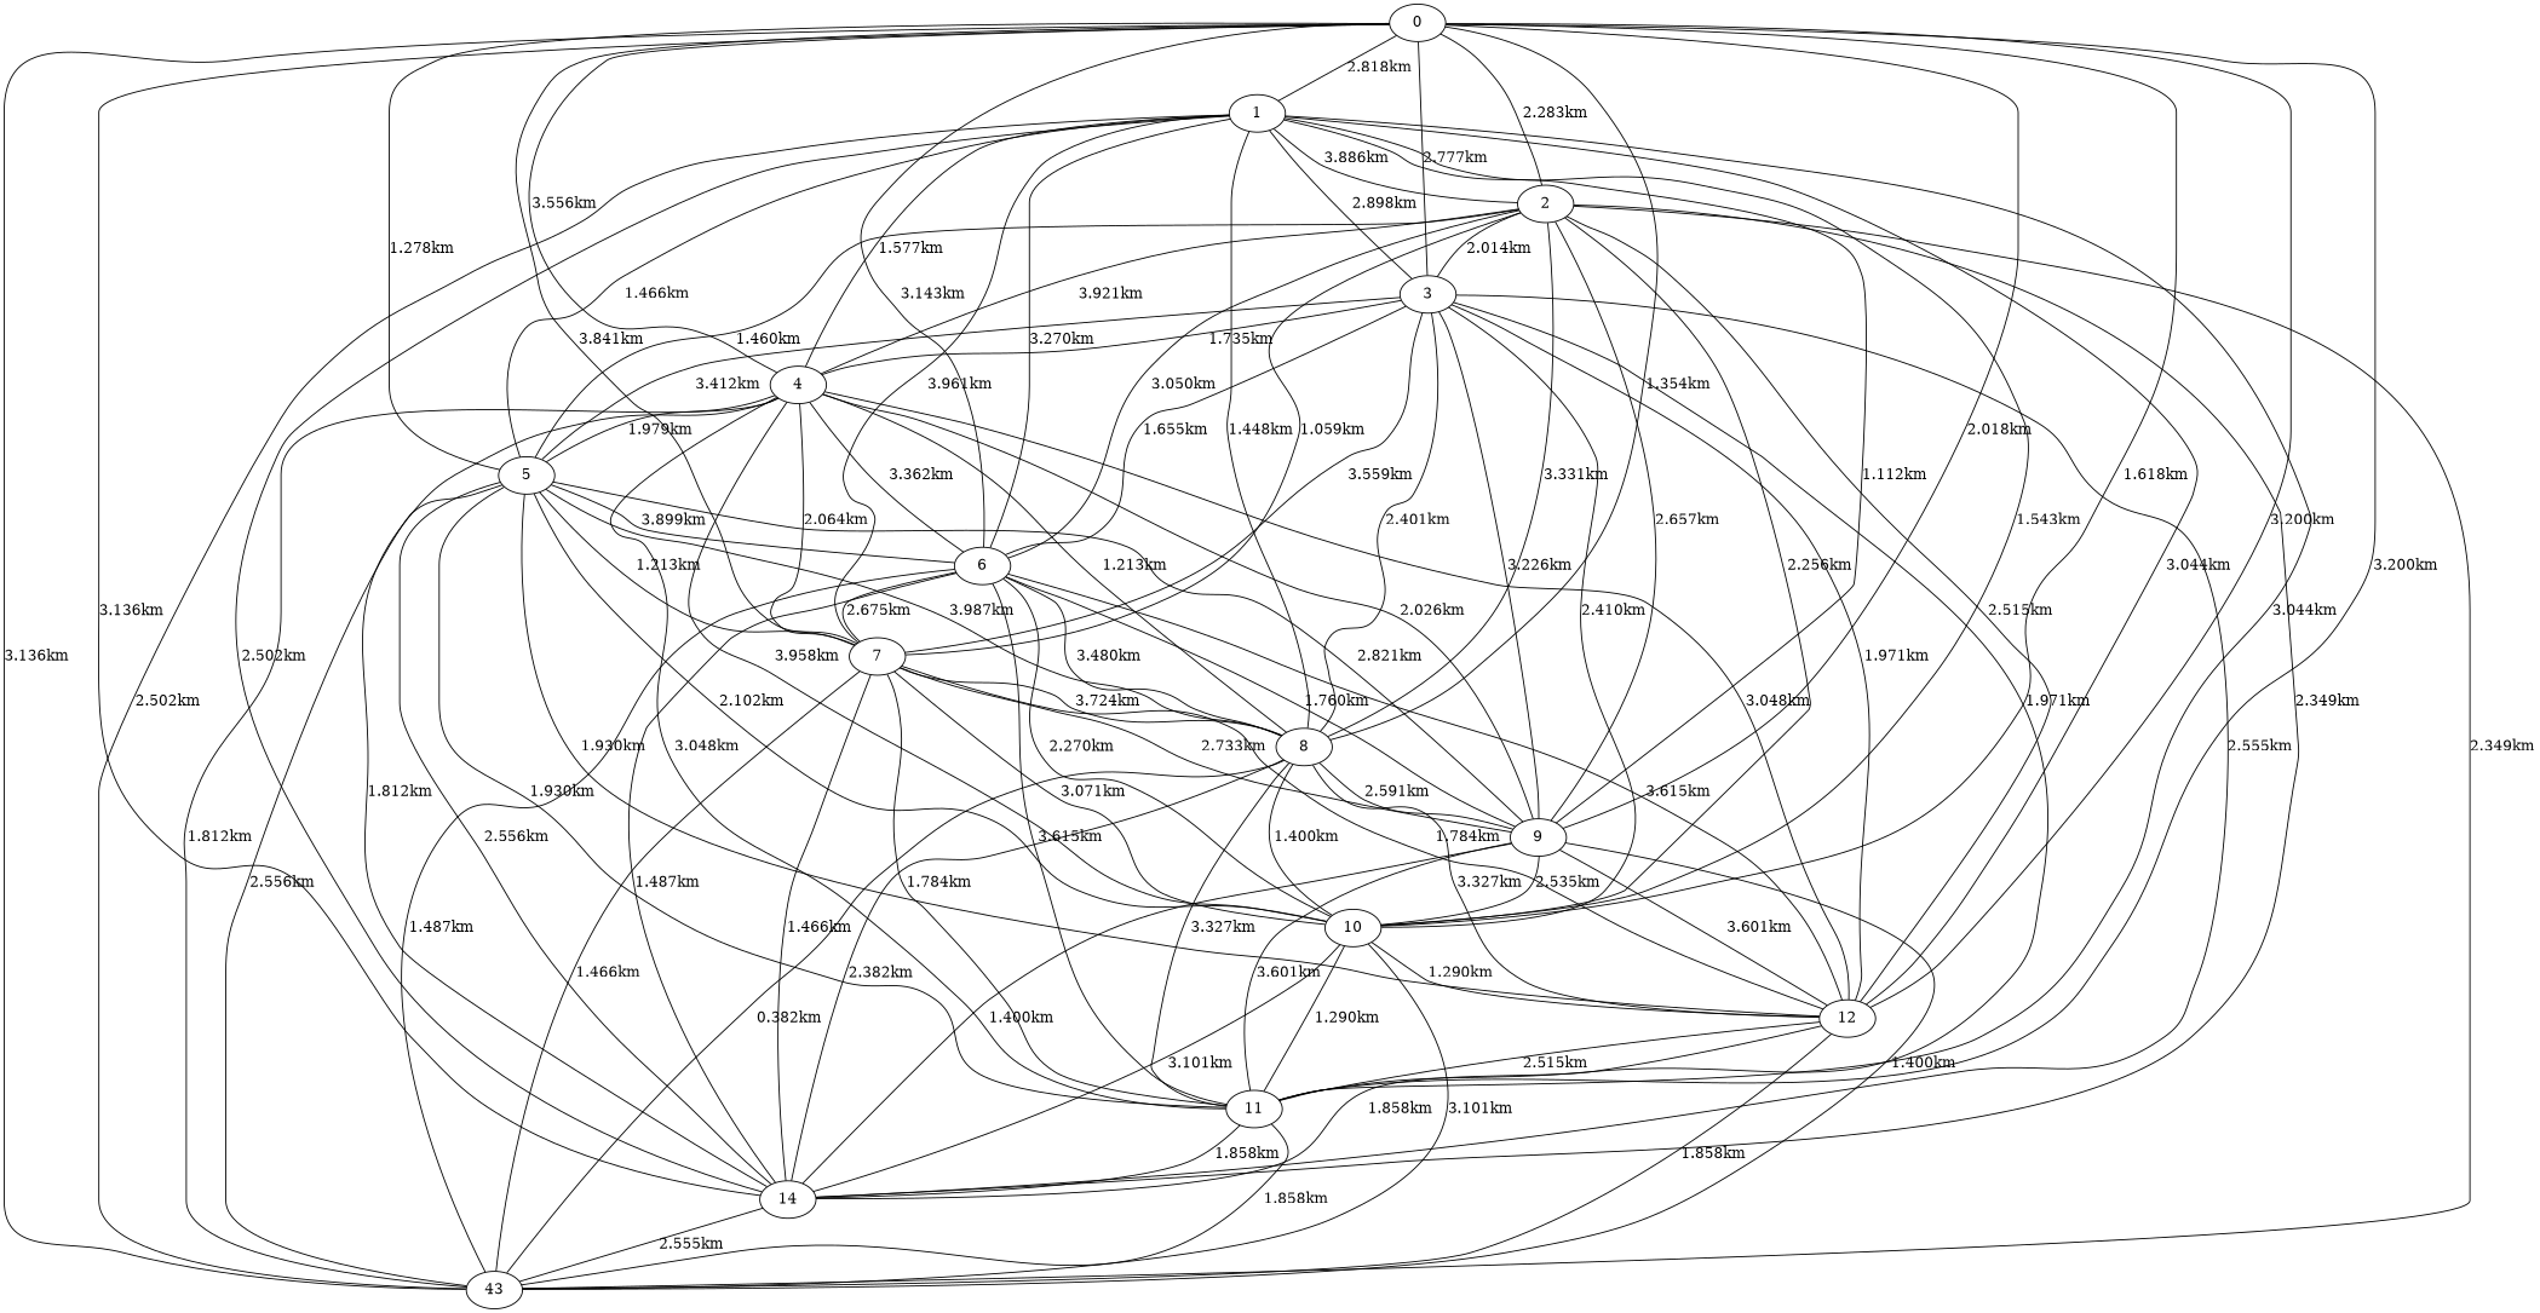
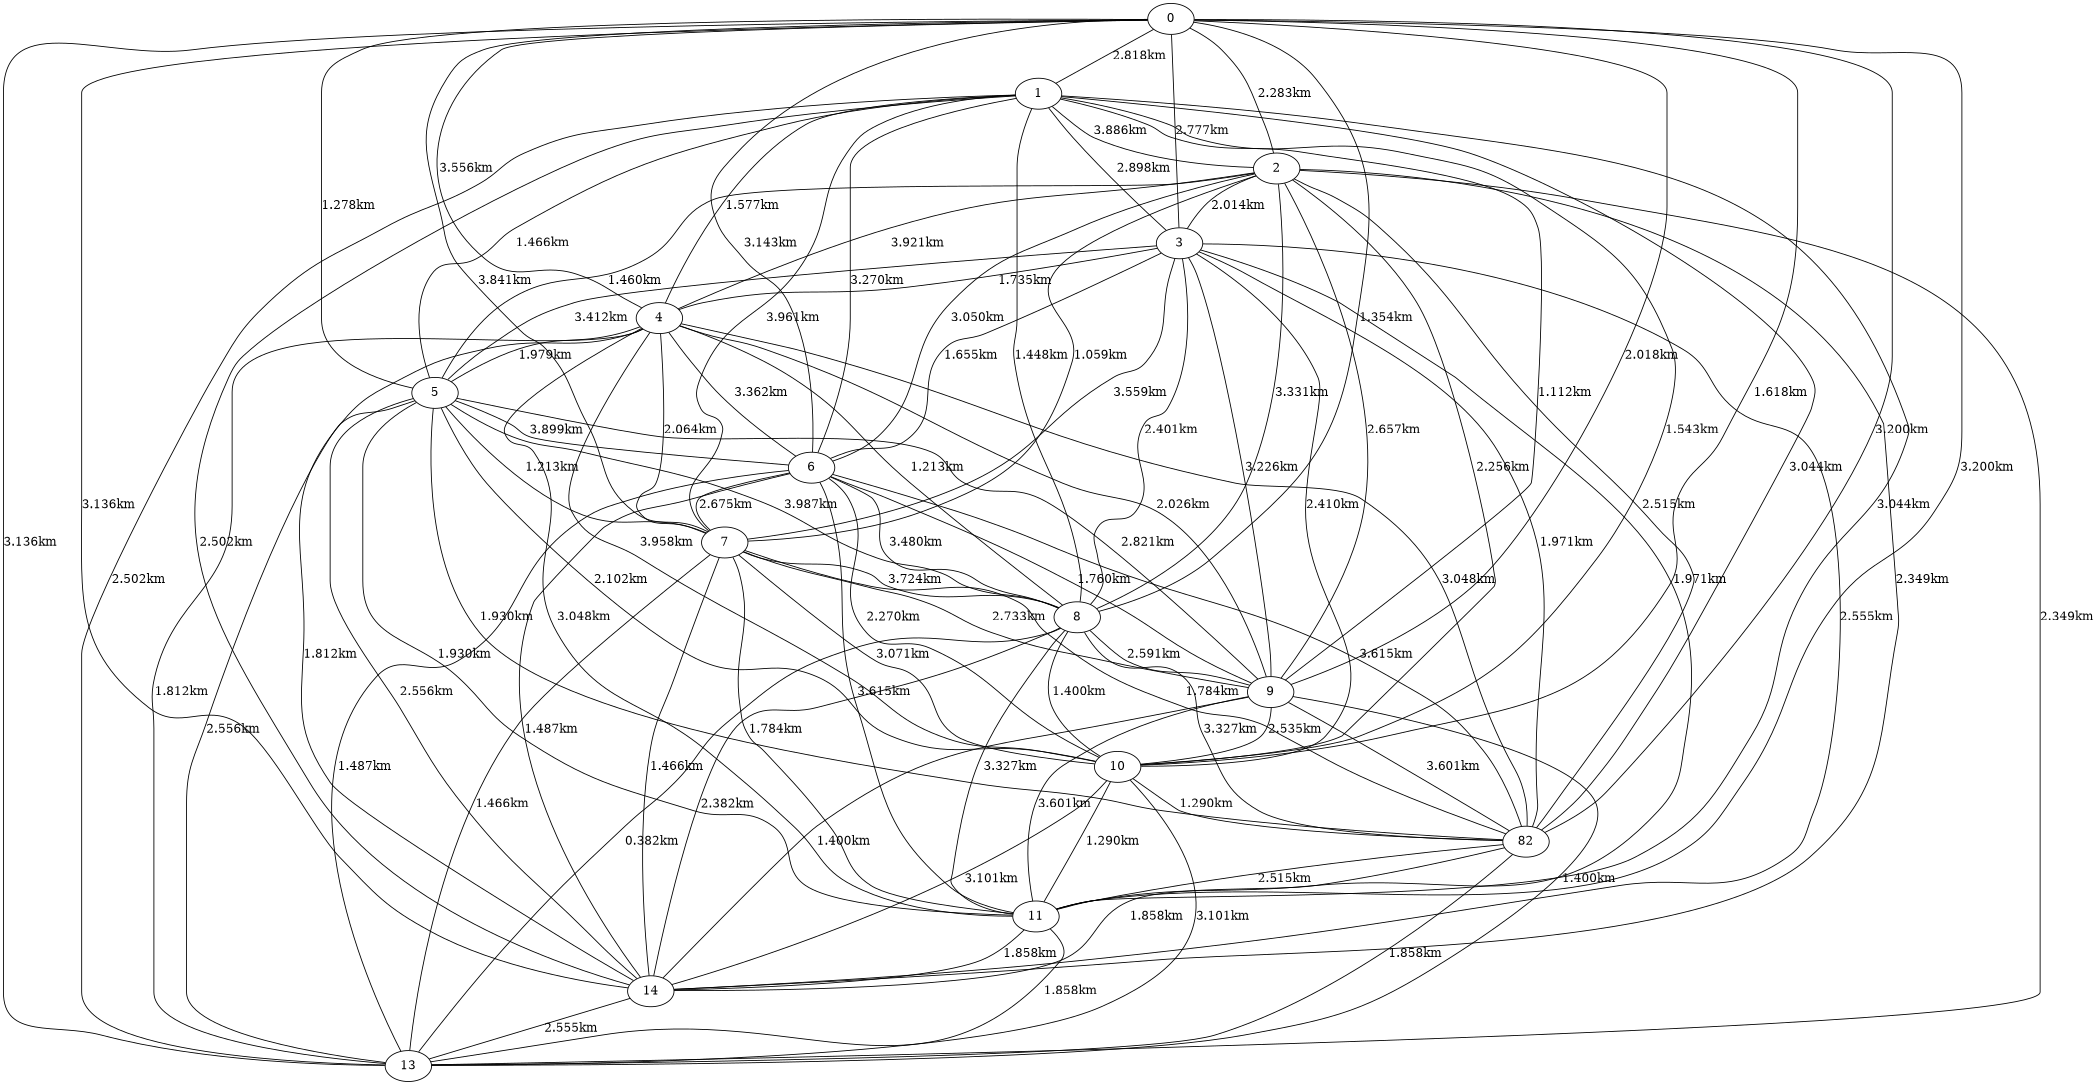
  strict graph {
    0
    1
    2
    3
    4
    5
    6
    7
    8
    9
    10
    11
-   12
-   13 [label=43]
+   12 [label=82]
+   13
    14
    0 -- 1 [label="2.818km"]
    0 -- 2 [label="2.283km"]
    0 -- 3 [label="2.777km"]
    0 -- 4 [label="3.556km"]
    0 -- 5 [label="1.278km"]
    0 -- 6 [label="3.143km"]
    0 -- 7 [label="3.841km"]
    0 -- 8 [label="1.354km"]
    0 -- 9 [label="2.018km"]
    0 -- 10 [label="1.618km"]
    0 -- 11 [label="3.200km"]
    0 -- 12 [label="3.200km"]
    0 -- 13 [label="3.136km"]
    0 -- 14 [label="3.136km"]
    1 -- 2 [label="3.886km"]
    1 -- 3 [label="2.898km"]
    1 -- 4 [label="1.577km"]
    1 -- 5 [label="1.466km"]
    1 -- 6 [label="3.270km"]
    1 -- 7 [label="3.961km"]
    1 -- 8 [label="1.448km"]
    1 -- 9 [label="1.112km"]
    1 -- 10 [label="1.543km"]
    1 -- 11 [label="3.044km"]
    1 -- 12 [label="3.044km"]
    1 -- 13 [label="2.502km"]
    1 -- 14 [label="2.502km"]
    2 -- 3 [label="2.014km"]
    2 -- 4 [label="3.921km"]
    2 -- 5 [label="1.460km"]
    2 -- 6 [label="3.050km"]
    2 -- 7 [label="1.059km"]
    2 -- 8 [label="3.331km"]
    2 -- 9 [label="2.657km"]
    2 -- 10 [label="2.256km"]
    2 -- 12 [label="2.515km"]
    2 -- 13 [label="2.349km"]
    2 -- 14 [label="2.349km"]
    3 -- 4 [label="1.735km"]
    3 -- 5 [label="3.412km"]
    3 -- 6 [label="1.655km"]
    3 -- 7 [label="3.559km"]
    3 -- 8 [label="2.401km"]
    3 -- 9 [label="3.226km"]
    3 -- 10 [label="2.410km"]
    3 -- 11 [label="1.971km"]
    3 -- 12 [label="1.971km"]
    3 -- 14 [label="2.555km"]
    4 -- 5 [label="1.979km"]
    4 -- 6 [label="3.362km"]
    4 -- 7 [label="2.064km"]
    4 -- 8 [label="1.213km"]
    4 -- 9 [label="2.026km"]
    4 -- 10 [label="3.958km"]
    4 -- 11 [label="3.048km"]
    4 -- 12 [label="3.048km"]
    4 -- 13 [label="1.812km"]
    4 -- 14 [label="1.812km"]
    5 -- 6 [label="3.899km"]
    5 -- 7 [label="1.213km"]
    5 -- 8 [label="3.987km"]
    5 -- 9 [label="2.821km"]
    5 -- 10 [label="2.102km"]
    5 -- 11 [label="1.930km"]
    5 -- 12 [label="1.930km"]
    5 -- 13 [label="2.556km"]
    5 -- 14 [label="2.556km"]
    6 -- 7 [label="2.675km"]
    6 -- 8 [label="3.480km"]
    6 -- 9 [label="1.760km"]
    6 -- 10 [label="2.270km"]
    6 -- 11 [label="3.615km"]
    6 -- 12 [label="3.615km"]
    6 -- 13 [label="1.487km"]
    6 -- 14 [label="1.487km"]
    7 -- 8 [label="3.724km"]
    7 -- 9 [label="2.733km"]
    7 -- 10 [label="3.071km"]
    7 -- 11 [label="1.784km"]
    7 -- 12 [label="1.784km"]
    7 -- 13 [label="1.466km"]
    7 -- 14 [label="1.466km"]
    8 -- 9 [label="2.591km"]
    8 -- 10 [label="1.400km"]
    8 -- 11 [label="3.327km"]
    8 -- 12 [label="3.327km"]
    8 -- 13 [label="0.382km"]
    8 -- 14 [label="2.382km"]
    9 -- 10 [label="2.535km"]
    9 -- 11 [label="3.601km"]
    9 -- 12 [label="3.601km"]
    9 -- 13 [label="1.400km"]
    9 -- 14 [label="1.400km"]
    10 -- 11 [label="1.290km"]
    10 -- 12 [label="1.290km"]
    10 -- 13 [label="3.101km"]
    10 -- 14 [label="3.101km"]
    11 -- 13 [label="1.858km"]
    11 -- 14 [label="1.858km"]
    12 -- 11 [label="2.515km"]
    12 -- 13 [label="1.858km"]
    12 -- 14 [label="1.858km"]
    14 -- 13 [label="2.555km"]
  }
